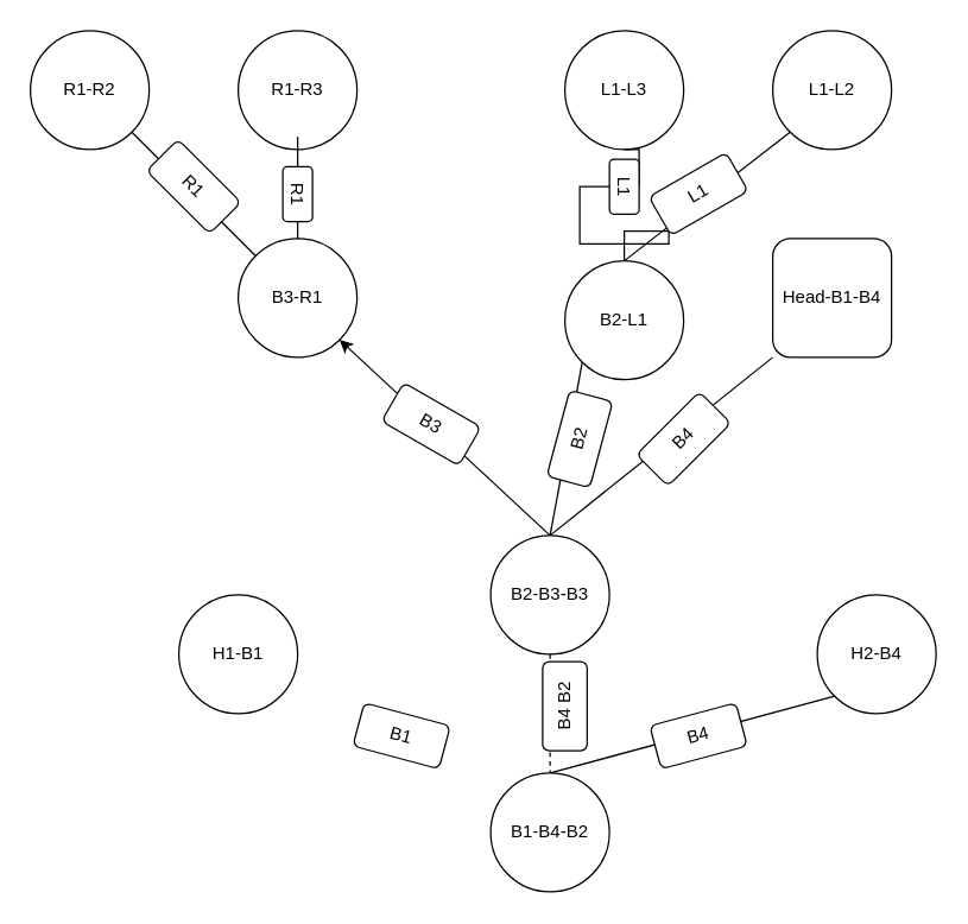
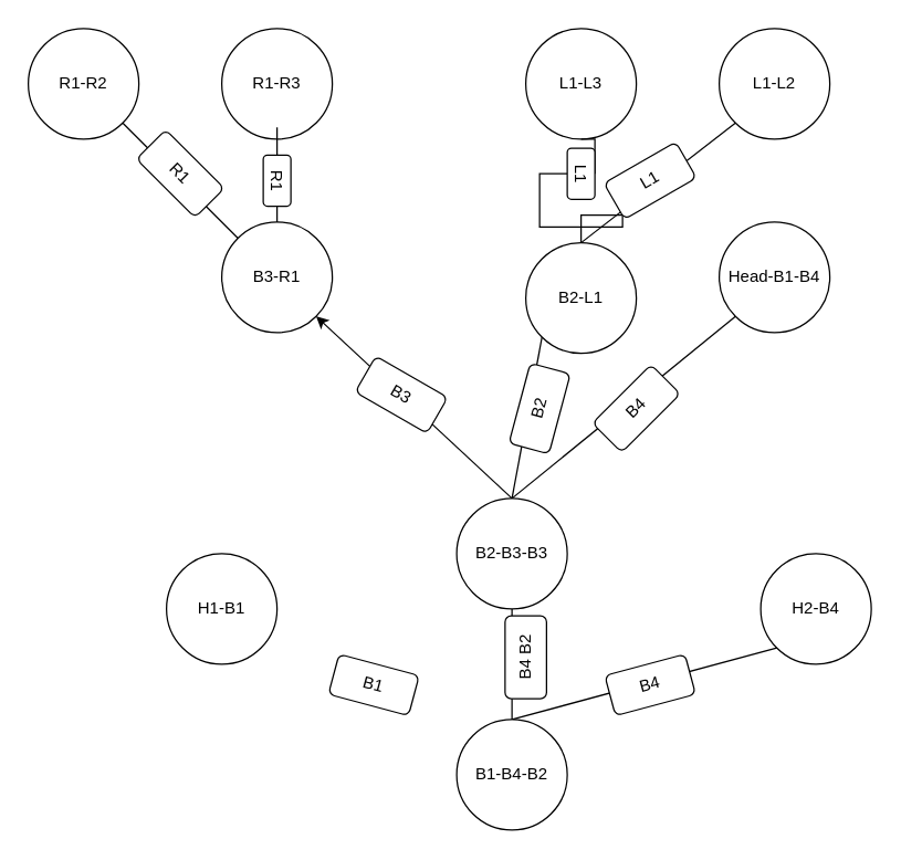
  <mxCell id="0" />
  <mxCell id="1" parent="0" />
  <mxCell id="2" style="rounded=0;orthogonalLoop=1;jettySize=auto;html=1;exitX=1;exitY=1;exitDx=0;exitDy=0;entryX=0;entryY=0;entryDx=0;entryDy=0;endArrow=none;endFill=0;" edge="1" parent="1" source="3" target="11"><mxGeometry relative="1" as="geometry" /></mxCell>
  <mxCell id="3" value="R1-R2" style="ellipse;whiteSpace=wrap;html=1;aspect=fixed;" vertex="1" parent="1"><mxGeometry x="20" y="20" width="80" height="80" as="geometry" /></mxCell>
  <mxCell id="4" style="edgeStyle=orthogonalEdgeStyle;rounded=0;orthogonalLoop=1;jettySize=auto;html=1;endArrow=none;endFill=0;" edge="1" parent="1" source="24" target="11"><mxGeometry relative="1" as="geometry" /></mxCell>
  <mxCell id="5" value="R1-R3" style="ellipse;whiteSpace=wrap;html=1;aspect=fixed;" vertex="1" parent="1"><mxGeometry x="160" y="20" width="80" height="80" as="geometry" /></mxCell>
  <mxCell id="6" style="edgeStyle=orthogonalEdgeStyle;rounded=0;orthogonalLoop=1;jettySize=auto;html=1;exitX=0.5;exitY=1;exitDx=0;exitDy=0;entryX=0.5;entryY=0;entryDx=0;entryDy=0;endArrow=none;endFill=0;" edge="1" parent="1" source="27" target="13"><mxGeometry relative="1" as="geometry" /></mxCell>
  <mxCell id="7" value="L1-L3" style="ellipse;whiteSpace=wrap;html=1;aspect=fixed;" vertex="1" parent="1"><mxGeometry x="380" y="20" width="80" height="80" as="geometry" /></mxCell>
  <mxCell id="8" style="rounded=0;orthogonalLoop=1;jettySize=auto;html=1;exitX=0;exitY=1;exitDx=0;exitDy=0;entryX=0.5;entryY=0;entryDx=0;entryDy=0;endArrow=none;endFill=0;" edge="1" parent="1" source="9" target="13"><mxGeometry relative="1" as="geometry" /></mxCell>
  <mxCell id="9" value="L1-L2&lt;span style=&quot;color: rgba(0, 0, 0, 0); font-family: monospace; font-size: 0px; text-align: start; text-wrap: nowrap;&quot;&gt;%3CmxGraphModel%3E%3Croot%3E%3CmxCell%20id%3D%220%22%2F%3E%3CmxCell%20id%3D%221%22%20parent%3D%220%22%2F%3E%3CmxCell%20id%3D%222%22%20value%3D%22%22%20style%3D%22ellipse%3BwhiteSpace%3Dwrap%3Bhtml%3D1%3Baspect%3Dfixed%3B%22%20vertex%3D%221%22%20parent%3D%221%22%3E%3CmxGeometry%20x%3D%22120%22%20y%3D%2280%22%20width%3D%2280%22%20height%3D%2280%22%20as%3D%22geometry%22%2F%3E%3C%2FmxCell%3E%3C%2Froot%3E%3C%2FmxGraphModel%3E&lt;/span&gt;" style="ellipse;whiteSpace=wrap;html=1;aspect=fixed;" vertex="1" parent="1"><mxGeometry x="520" y="20" width="80" height="80" as="geometry" /></mxCell>
  <mxCell id="10" style="rounded=0;orthogonalLoop=1;jettySize=auto;html=1;exitX=1;exitY=1;exitDx=0;exitDy=0;entryX=0.5;entryY=0;entryDx=0;entryDy=0;endArrow=none;endFill=0;startArrow=classic;startFill=1;" edge="1" parent="1" source="11" target="17"><mxGeometry relative="1" as="geometry"><Array as="points" /></mxGeometry></mxCell>
  <mxCell id="11" value="B3-R1" style="ellipse;whiteSpace=wrap;html=1;aspect=fixed;" vertex="1" parent="1"><mxGeometry x="160" y="160" width="80" height="80" as="geometry" /></mxCell>
  <mxCell id="12" style="rounded=0;orthogonalLoop=1;jettySize=auto;html=1;exitX=0;exitY=1;exitDx=0;exitDy=0;entryX=0.5;entryY=0;entryDx=0;entryDy=0;endArrow=none;endFill=0;" edge="1" parent="1" source="13" target="17"><mxGeometry relative="1" as="geometry" /></mxCell>
  <mxCell id="13" value="B2-L1" style="ellipse;whiteSpace=wrap;html=1;aspect=fixed;" vertex="1" parent="1"><mxGeometry x="380" y="175" width="80" height="80" as="geometry" /></mxCell>
- <mxCell id="14" value="Head-B1-B4" style="whiteSpace=wrap;html=1;aspect=fixed;rounded=1;" vertex="1" parent="1"><mxGeometry x="520" y="160" width="80" height="80" as="geometry" /></mxCell>
+ <mxCell id="14" value="Head-B1-B4" style="ellipse;whiteSpace=wrap;html=1;aspect=fixed;" vertex="1" parent="1"><mxGeometry x="520" y="160" width="80" height="80" as="geometry" /></mxCell>
  <mxCell id="15" style="rounded=0;orthogonalLoop=1;jettySize=auto;html=1;exitX=0.5;exitY=0;exitDx=0;exitDy=0;entryX=0;entryY=1;entryDx=0;entryDy=0;endArrow=none;endFill=0;" edge="1" parent="1" source="17" target="14"><mxGeometry relative="1" as="geometry" /></mxCell>
- <mxCell id="16" style="edgeStyle=orthogonalEdgeStyle;rounded=0;orthogonalLoop=1;jettySize=auto;html=1;exitX=0.5;exitY=1;exitDx=0;exitDy=0;endArrow=none;endFill=0;dashed=1;" edge="1" parent="1" source="17" target="21"><mxGeometry relative="1" as="geometry" /></mxCell>
+ <mxCell id="16" style="edgeStyle=orthogonalEdgeStyle;rounded=0;orthogonalLoop=1;jettySize=auto;html=1;exitX=0.5;exitY=1;exitDx=0;exitDy=0;endArrow=none;endFill=0;" edge="1" parent="1" source="17" target="21"><mxGeometry relative="1" as="geometry" /></mxCell>
  <mxCell id="17" value="B2-B3-B3" style="ellipse;whiteSpace=wrap;html=1;aspect=fixed;" vertex="1" parent="1"><mxGeometry x="330" y="360" width="80" height="80" as="geometry" /></mxCell>
  <mxCell id="18" style="rounded=0;orthogonalLoop=1;jettySize=auto;html=1;exitX=0;exitY=1;exitDx=0;exitDy=0;entryX=0.5;entryY=0;entryDx=0;entryDy=0;endArrow=none;endFill=0;" edge="1" parent="1" source="19" target="21"><mxGeometry relative="1" as="geometry" /></mxCell>
  <mxCell id="19" value="H2-B4" style="ellipse;whiteSpace=wrap;html=1;aspect=fixed;" vertex="1" parent="1"><mxGeometry x="550" y="400" width="80" height="80" as="geometry" /></mxCell>
  <mxCell id="20" value="H1-B1" style="ellipse;whiteSpace=wrap;html=1;aspect=fixed;" vertex="1" parent="1"><mxGeometry x="120" y="400" width="80" height="80" as="geometry" /></mxCell>
  <mxCell id="21" value="B1-B4-B2" style="ellipse;whiteSpace=wrap;html=1;aspect=fixed;" vertex="1" parent="1"><mxGeometry x="330" y="520" width="80" height="80" as="geometry" /></mxCell>
  <mxCell id="22" value="R1" style="rounded=1;whiteSpace=wrap;html=1;rotation=45;" vertex="1" parent="1"><mxGeometry x="100" y="110" width="60" height="30" as="geometry" /></mxCell>
  <mxCell id="23" value="" style="edgeStyle=orthogonalEdgeStyle;rounded=0;orthogonalLoop=1;jettySize=auto;html=1;endArrow=none;endFill=0;" edge="1" parent="1" source="5" target="24"><mxGeometry relative="1" as="geometry"><mxPoint x="200" y="100" as="sourcePoint" /><mxPoint x="200" y="160" as="targetPoint" /></mxGeometry></mxCell>
  <mxCell id="24" value="R1" style="rounded=1;whiteSpace=wrap;html=1;rotation=90;" vertex="1" parent="1"><mxGeometry x="181.5" y="120" width="37" height="20" as="geometry" /></mxCell>
  <mxCell id="25" value="L1" style="rounded=1;whiteSpace=wrap;html=1;rotation=-30;" vertex="1" parent="1"><mxGeometry x="440" y="115" width="60" height="30" as="geometry" /></mxCell>
  <mxCell id="26" value="" style="edgeStyle=orthogonalEdgeStyle;rounded=0;orthogonalLoop=1;jettySize=auto;html=1;exitX=0.5;exitY=1;exitDx=0;exitDy=0;entryX=0.5;entryY=0;entryDx=0;entryDy=0;endArrow=none;endFill=0;" edge="1" parent="1" source="7" target="27"><mxGeometry relative="1" as="geometry"><mxPoint x="420" y="100" as="sourcePoint" /><mxPoint x="420" y="160" as="targetPoint" /></mxGeometry></mxCell>
  <mxCell id="27" value="L1" style="rounded=1;whiteSpace=wrap;html=1;rotation=90;" vertex="1" parent="1"><mxGeometry x="401.5" y="115" width="37" height="20" as="geometry" /></mxCell>
  <mxCell id="28" value="B4" style="rounded=1;whiteSpace=wrap;html=1;rotation=-45;" vertex="1" parent="1"><mxGeometry x="430" y="280" width="60" height="30" as="geometry" /></mxCell>
  <mxCell id="29" value="B2" style="rounded=1;whiteSpace=wrap;html=1;rotation=-75;" vertex="1" parent="1"><mxGeometry x="360" y="280" width="60" height="30" as="geometry" /></mxCell>
  <mxCell id="30" value="B3" style="rounded=1;whiteSpace=wrap;html=1;rotation=30;" vertex="1" parent="1"><mxGeometry x="260" y="270" width="60" height="30" as="geometry" /></mxCell>
  <mxCell id="31" value="B4" style="rounded=1;whiteSpace=wrap;html=1;rotation=-15;" vertex="1" parent="1"><mxGeometry x="440" y="480" width="60" height="30" as="geometry" /></mxCell>
  <mxCell id="32" value="B4 B2" style="rounded=1;whiteSpace=wrap;html=1;rotation=-90;" vertex="1" parent="1"><mxGeometry x="350" y="460" width="60" height="30" as="geometry" /></mxCell>
  <mxCell id="33" value="B1" style="rounded=1;whiteSpace=wrap;html=1;rotation=15;" vertex="1" parent="1"><mxGeometry x="240" y="480" width="60" height="30" as="geometry" /></mxCell>
